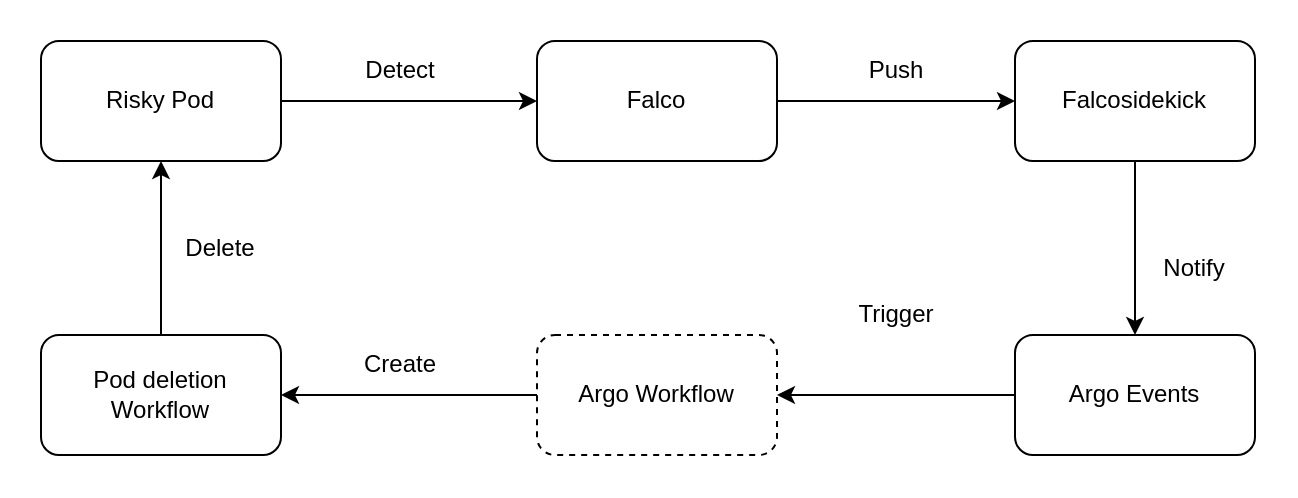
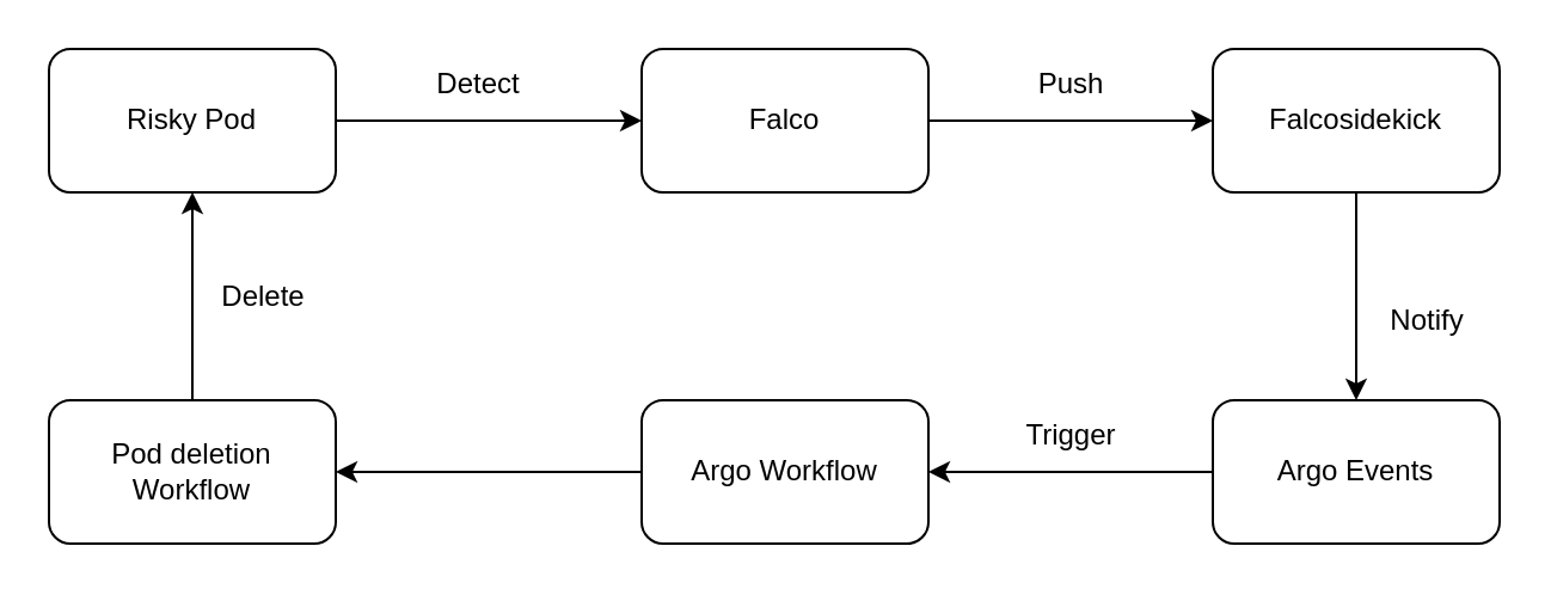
  <mxCell id="0" />
  <mxCell id="1" parent="0" />
  <mxCell id="2" style="edgeStyle=orthogonalEdgeStyle;rounded=0;orthogonalLoop=1;jettySize=auto;html=1;" parent="1" source="3" target="5" edge="1"><mxGeometry relative="1" as="geometry" /></mxCell>
  <mxCell id="3" value="Risky Pod" style="rounded=1;whiteSpace=wrap;html=1;fillColor=none;" parent="1" vertex="1"><mxGeometry x="20" y="20" width="120" height="60" as="geometry" /></mxCell>
  <mxCell id="4" style="edgeStyle=orthogonalEdgeStyle;rounded=0;orthogonalLoop=1;jettySize=auto;html=1;" parent="1" source="5" target="7" edge="1"><mxGeometry relative="1" as="geometry" /></mxCell>
  <mxCell id="5" value="Falco" style="rounded=1;whiteSpace=wrap;html=1;fillColor=none;" parent="1" vertex="1"><mxGeometry x="268" y="20" width="120" height="60" as="geometry" /></mxCell>
  <mxCell id="6" style="edgeStyle=orthogonalEdgeStyle;rounded=0;orthogonalLoop=1;jettySize=auto;html=1;" parent="1" source="7" target="9" edge="1"><mxGeometry relative="1" as="geometry" /></mxCell>
  <mxCell id="7" value="Falcosidekick" style="rounded=1;whiteSpace=wrap;html=1;fillColor=none;" parent="1" vertex="1"><mxGeometry x="507" y="20" width="120" height="60" as="geometry" /></mxCell>
  <mxCell id="8" style="edgeStyle=orthogonalEdgeStyle;rounded=0;orthogonalLoop=1;jettySize=auto;html=1;" parent="1" source="9" target="11" edge="1"><mxGeometry relative="1" as="geometry" /></mxCell>
  <mxCell id="9" value="Argo Events" style="rounded=1;whiteSpace=wrap;html=1;fillColor=none;" parent="1" vertex="1"><mxGeometry x="507" y="167" width="120" height="60" as="geometry" /></mxCell>
  <mxCell id="10" style="edgeStyle=orthogonalEdgeStyle;rounded=0;orthogonalLoop=1;jettySize=auto;html=1;" parent="1" source="11" target="13" edge="1"><mxGeometry relative="1" as="geometry" /></mxCell>
- <mxCell id="11" value="Argo Workflow" style="rounded=1;whiteSpace=wrap;html=1;fillColor=none;dashed=1;" parent="1" vertex="1"><mxGeometry x="268" y="167" width="120" height="60" as="geometry" /></mxCell>
+ <mxCell id="11" value="Argo Workflow" style="rounded=1;whiteSpace=wrap;html=1;fillColor=none;" parent="1" vertex="1"><mxGeometry x="268" y="167" width="120" height="60" as="geometry" /></mxCell>
  <mxCell id="12" style="edgeStyle=orthogonalEdgeStyle;rounded=0;orthogonalLoop=1;jettySize=auto;html=1;" parent="1" source="13" target="3" edge="1"><mxGeometry relative="1" as="geometry" /></mxCell>
  <mxCell id="13" value="Pod deletion&lt;br&gt;Workflow" style="rounded=1;whiteSpace=wrap;html=1;fillColor=none;" parent="1" vertex="1"><mxGeometry x="20" y="167" width="120" height="60" as="geometry" /></mxCell>
  <mxCell id="14" value="Detect" style="text;html=1;align=center;verticalAlign=middle;whiteSpace=wrap;rounded=0;" parent="1" vertex="1"><mxGeometry x="170" y="20" width="60" height="30" as="geometry" /></mxCell>
  <mxCell id="15" value="Push" style="text;html=1;align=center;verticalAlign=middle;whiteSpace=wrap;rounded=0;" parent="1" vertex="1"><mxGeometry x="418" y="20" width="60" height="30" as="geometry" /></mxCell>
  <mxCell id="16" value="Notify" style="text;html=1;align=center;verticalAlign=middle;whiteSpace=wrap;rounded=0;" parent="1" vertex="1"><mxGeometry x="567" y="118.5" width="60" height="30" as="geometry" /></mxCell>
- <mxCell id="17" value="Trigger" style="text;html=1;align=center;verticalAlign=middle;whiteSpace=wrap;rounded=0;" parent="1" vertex="1"><mxGeometry x="418" y="142" width="60" height="30" as="geometry" /></mxCell>
- <mxCell id="18" value="Create" style="text;html=1;align=center;verticalAlign=middle;whiteSpace=wrap;rounded=0;" parent="1" vertex="1"><mxGeometry x="170" y="167" width="60" height="30" as="geometry" /></mxCell>
+ <mxCell id="17" value="Trigger" style="text;html=1;align=center;verticalAlign=middle;whiteSpace=wrap;rounded=0;" parent="1" vertex="1"><mxGeometry x="418" y="167" width="60" height="30" as="geometry" /></mxCell>
  <mxCell id="19" value="Delete" style="text;html=1;align=center;verticalAlign=middle;whiteSpace=wrap;rounded=0;" parent="1" vertex="1"><mxGeometry x="80" y="108.5" width="60" height="30" as="geometry" /></mxCell>
